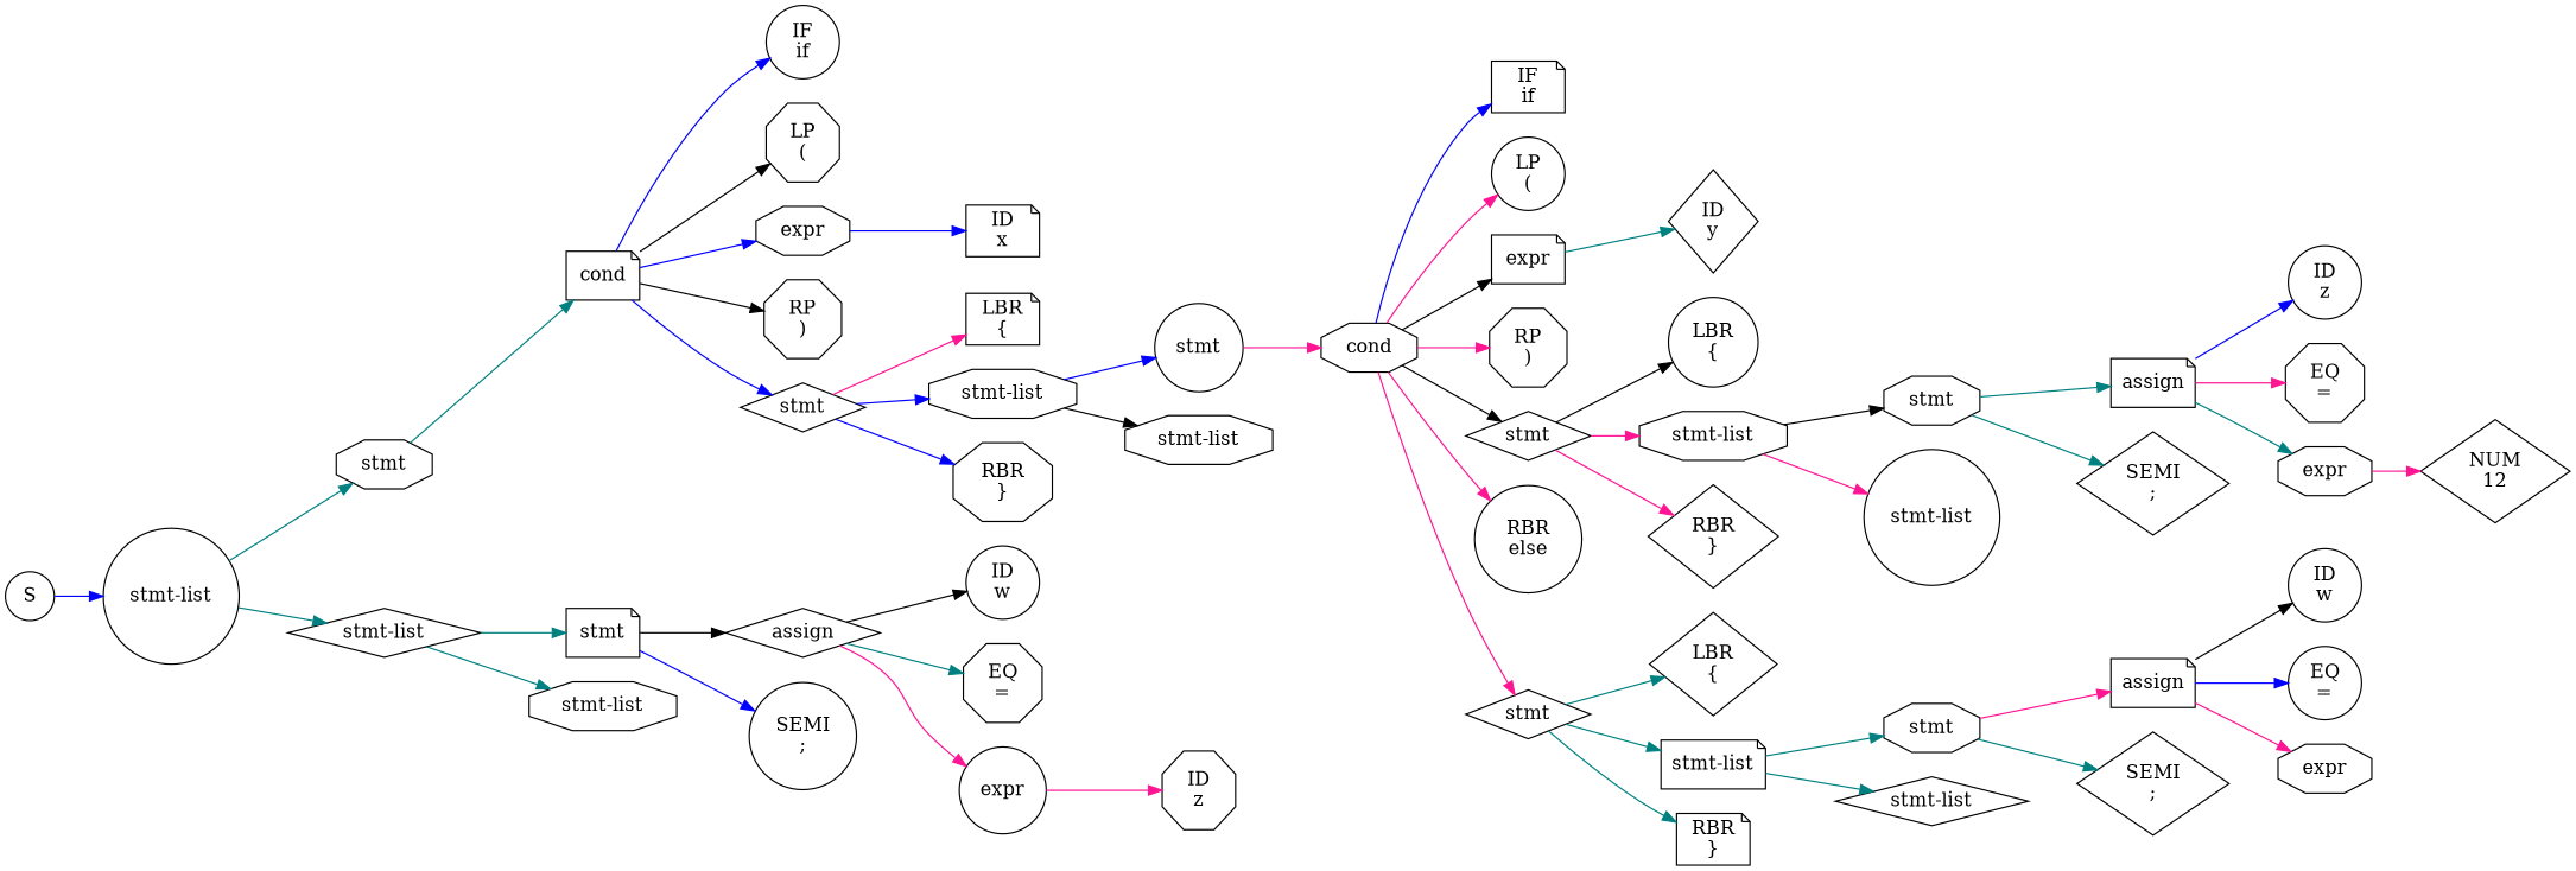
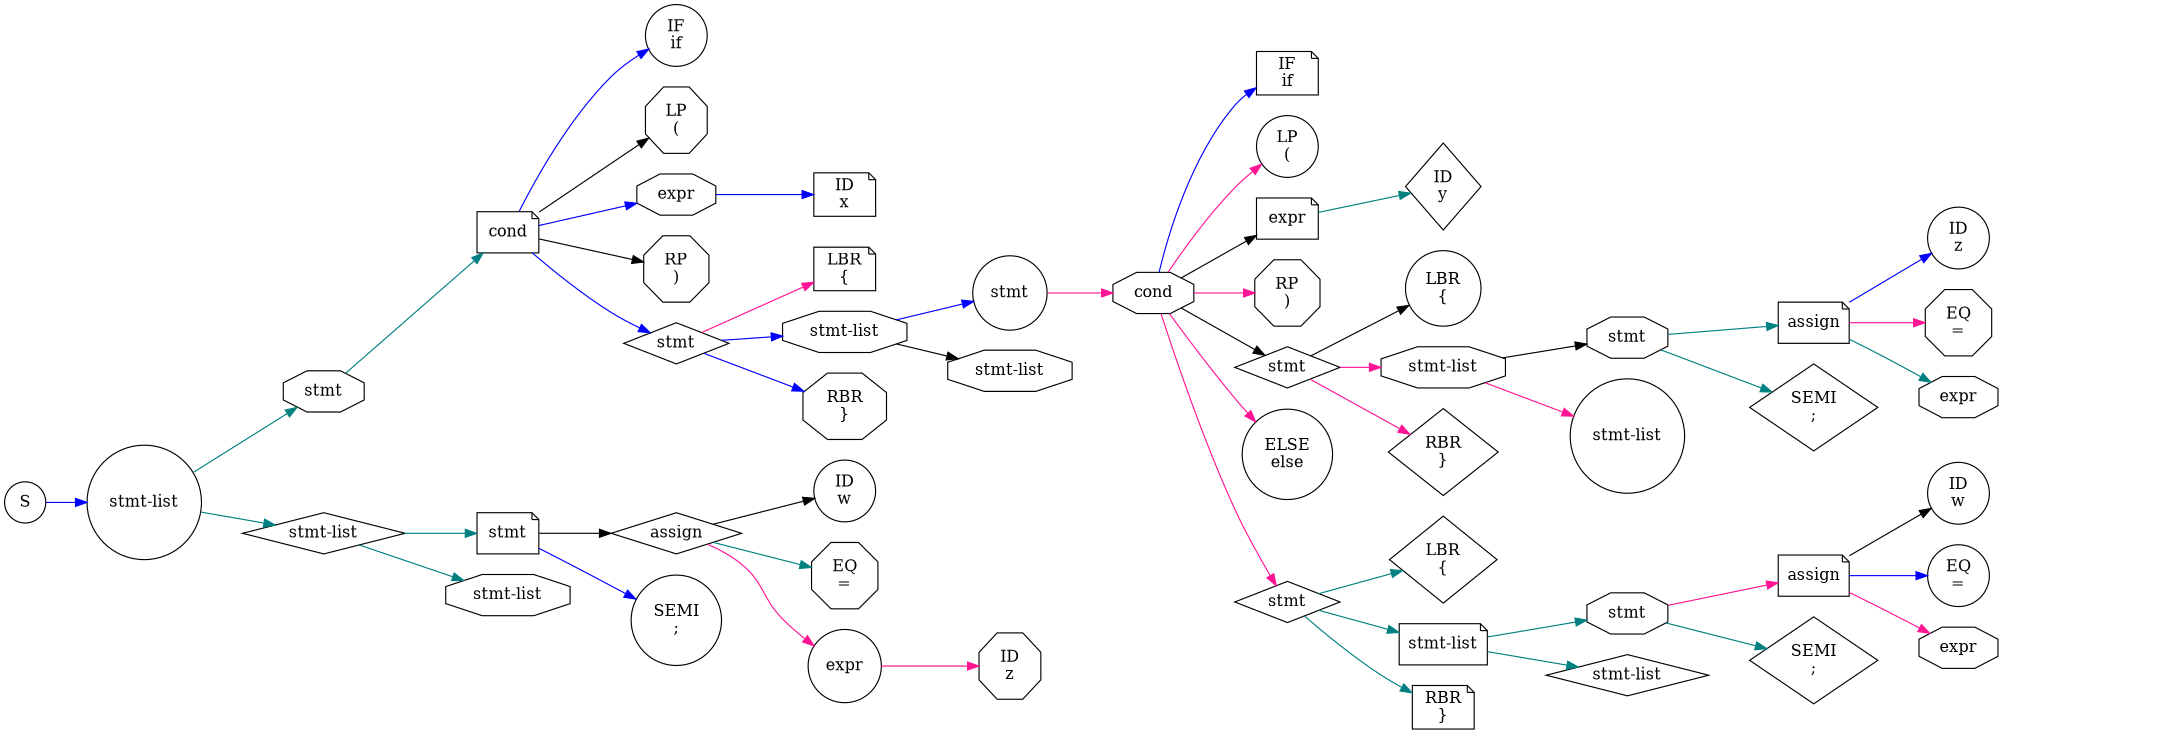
  digraph {
    rankdir=LR
    node [shape=octagon]
    edge [color=teal]
    n1 [label=S shape=circle]
    n2 [label="stmt-list" shape=circle]
    n3 [label=stmt]
    n4 [label="stmt-list" shape=diamond]
    n5 [label=cond shape=note]
    n6 [label=stmt shape=note]
    n7 [label="stmt-list"]
    n8 [label="IF\nif" shape=circle]
    n9 [label="LP\n("]
    n10 [label=expr]
    n11 [label="RP\n)"]
    n12 [label=stmt shape=diamond]
    n13 [label="ID\nx" shape=note]
    n14 [label="LBR\n{" shape=note]
    n15 [label="stmt-list"]
    n16 [label="RBR\n}"]
    n17 [label=stmt shape=circle]
    n18 [label="stmt-list"]
    n19 [label=cond]
    n20 [label="IF\nif" shape=note]
    n21 [label="LP\n(" shape=circle]
    n22 [label=expr shape=note]
    n23 [label="RP\n)"]
    n24 [label=stmt shape=diamond]
-   n25 [label="RBR\nelse" shape=circle]
+   n25 [label="ELSE\nelse" shape=circle]
    n26 [label=stmt shape=diamond]
    n27 [label="ID\ny" shape=diamond]
    n28 [label="LBR\n{" shape=circle]
    n29 [label="stmt-list"]
    n30 [label="RBR\n}" shape=diamond]
    n31 [label="LBR\n{" shape=diamond]
    n32 [label="stmt-list" shape=note]
    n33 [label="RBR\n}" shape=note]
    n34 [label=stmt]
    n35 [label="stmt-list" shape=circle]
    n36 [label=assign shape=note]
    n37 [label="SEMI\n;" shape=diamond]
    n38 [label="ID\nz" shape=circle]
    n39 [label="EQ\n="]
    n40 [label=expr]
-   n41 [label="NUM\n12" shape=diamond]
    n42 [label=stmt]
    n43 [label="stmt-list" shape=diamond]
    n44 [label=assign shape=note]
    n45 [label="SEMI\n;" shape=diamond]
    n46 [label="ID\nw" shape=circle]
    n47 [label="EQ\n=" shape=circle]
    n48 [label=expr]
    n49 [label=assign shape=diamond]
    n50 [label="SEMI\n;" shape=circle]
    n51 [label="ID\nw" shape=circle]
    n52 [label="EQ\n="]
    n53 [label=expr shape=circle]
    n54 [label="ID\nz"]
    n1 -> n2 [color=blue]
    n2 -> n3
    n2 -> n4
    n3 -> n5
    n4 -> n6
    n4 -> n7
    n5 -> n8 [color=blue]
    n5 -> n9 [color=black]
    n5 -> n10 [color=blue]
    n5 -> n11 [color=black]
    n5 -> n12 [color=blue]
    n6 -> n49 [color=black]
    n6 -> n50 [color=blue]
    n10 -> n13 [color=blue]
    n12 -> n14 [color=deeppink]
    n12 -> n15 [color=blue]
    n12 -> n16 [color=blue]
    n15 -> n17 [color=blue]
    n15 -> n18 [color=black]
    n17 -> n19 [color=deeppink]
    n19 -> n20 [color=blue]
    n19 -> n21 [color=deeppink]
    n19 -> n22 [color=black]
    n19 -> n23 [color=deeppink]
    n19 -> n24 [color=black]
    n19 -> n25 [color=deeppink]
    n19 -> n26 [color=deeppink]
    n22 -> n27
    n24 -> n28 [color=black]
    n24 -> n29 [color=deeppink]
    n24 -> n30 [color=deeppink]
    n26 -> n31
    n26 -> n32
    n26 -> n33
    n29 -> n34 [color=black]
    n29 -> n35 [color=deeppink]
    n32 -> n42
    n32 -> n43
    n34 -> n36
    n34 -> n37
    n36 -> n38 [color=blue]
    n36 -> n39 [color=deeppink]
    n36 -> n40
-   n40 -> n41 [color=deeppink]
    n42 -> n44 [color=deeppink]
    n42 -> n45
    n44 -> n46 [color=black]
    n44 -> n47 [color=blue]
    n44 -> n48 [color=deeppink]
    n49 -> n51 [color=black]
    n49 -> n52
    n49 -> n53 [color=deeppink]
    n53 -> n54 [color=deeppink]
  }
